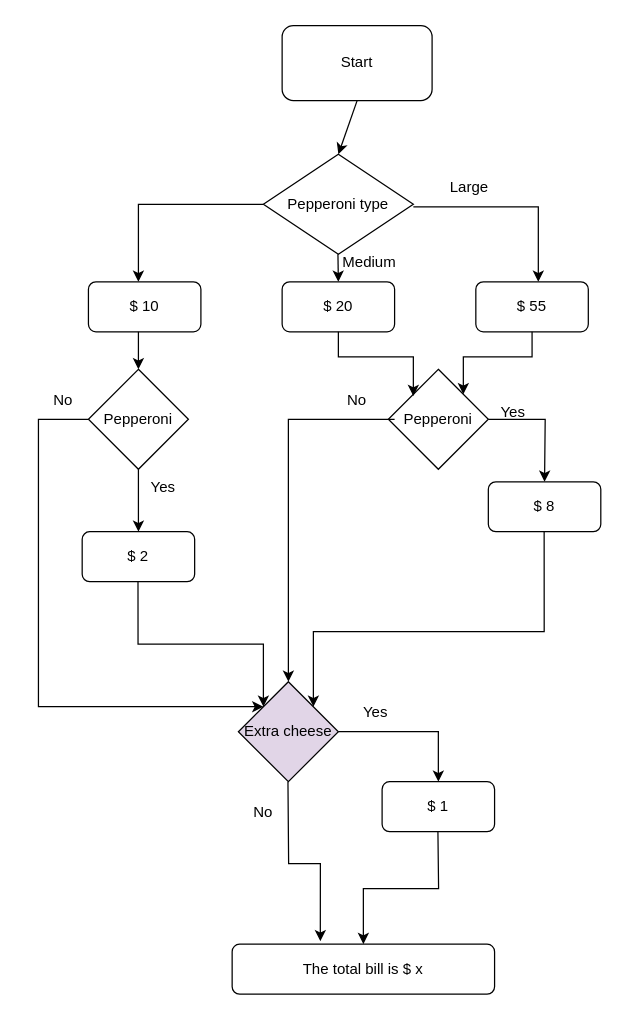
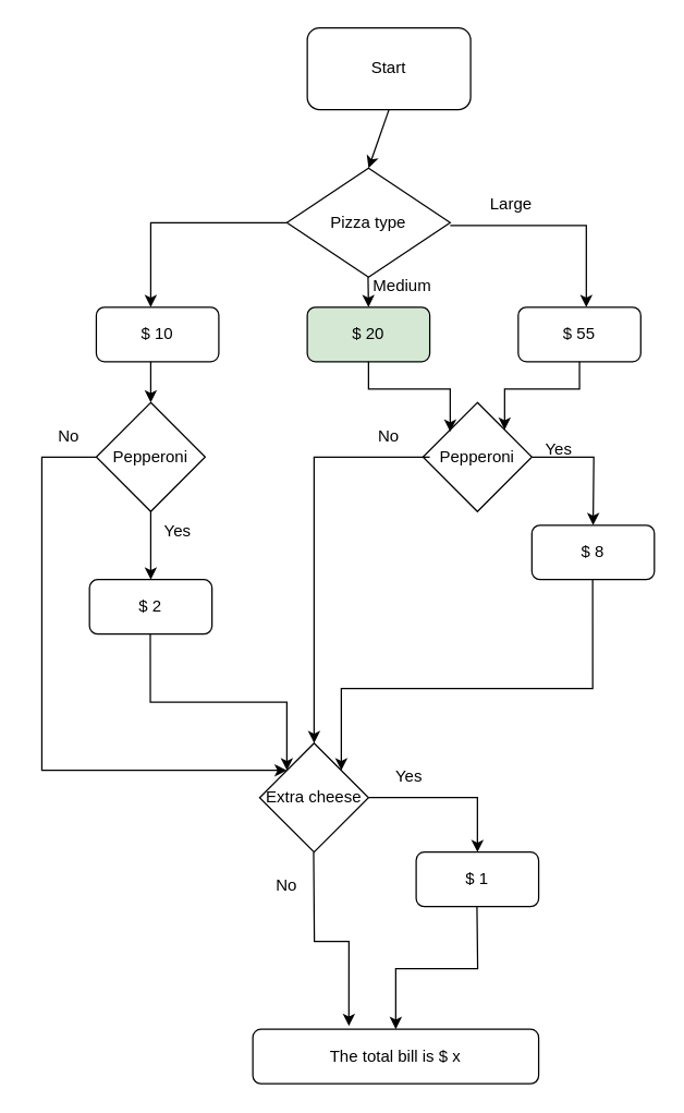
  <mxCell id="0" />
  <mxCell id="1" parent="0" />
  <mxCell id="2" value="Start" style="rounded=1;whiteSpace=wrap;html=1;" parent="1" vertex="1"><mxGeometry x="225" y="20" width="120" height="60" as="geometry" /></mxCell>
- <mxCell id="3" value="Pepperoni type" style="rhombus;whiteSpace=wrap;html=1;" parent="1" vertex="1"><mxGeometry x="210" y="123" width="120" height="80" as="geometry" /></mxCell>
+ <mxCell id="3" value="Pizza type" style="rhombus;whiteSpace=wrap;html=1;" parent="1" vertex="1"><mxGeometry x="210" y="123" width="120" height="80" as="geometry" /></mxCell>
  <mxCell id="4" value="" style="endArrow=classic;html=1;rounded=0;exitX=0.5;exitY=1;exitDx=0;exitDy=0;entryX=0.5;entryY=0;entryDx=0;entryDy=0;" parent="1" source="2" target="3" edge="1"><mxGeometry width="50" height="50" relative="1" as="geometry"><mxPoint x="260" y="135" as="sourcePoint" /><mxPoint x="310" y="85" as="targetPoint" /></mxGeometry></mxCell>
  <mxCell id="5" value="" style="endArrow=classic;html=1;rounded=0;exitX=0;exitY=0.5;exitDx=0;exitDy=0;" parent="1" source="3" edge="1"><mxGeometry width="50" height="50" relative="1" as="geometry"><mxPoint x="360" y="225" as="sourcePoint" /><mxPoint x="110" y="225" as="targetPoint" /><Array as="points"><mxPoint x="110" y="163" /></Array></mxGeometry></mxCell>
  <mxCell id="6" value="" style="endArrow=classic;html=1;rounded=0;exitX=0;exitY=1;exitDx=0;exitDy=0;startArrow=none;" parent="1" source="13" edge="1"><mxGeometry width="50" height="50" relative="1" as="geometry"><mxPoint x="330" y="165" as="sourcePoint" /><mxPoint x="430" y="225" as="targetPoint" /><Array as="points"><mxPoint x="430" y="165" /></Array></mxGeometry></mxCell>
  <mxCell id="7" value="Medium" style="text;html=1;strokeColor=none;fillColor=none;align=center;verticalAlign=middle;whiteSpace=wrap;rounded=0;" parent="1" vertex="1"><mxGeometry x="250" y="195" width="90" height="30" as="geometry" /></mxCell>
  <mxCell id="8" value="" style="endArrow=classic;html=1;rounded=0;exitX=0.5;exitY=1;exitDx=0;exitDy=0;" parent="1" edge="1"><mxGeometry width="50" height="50" relative="1" as="geometry"><mxPoint x="269.66" y="203" as="sourcePoint" /><mxPoint x="270" y="225" as="targetPoint" /><Array as="points" /></mxGeometry></mxCell>
  <mxCell id="9" value="$ 10" style="rounded=1;whiteSpace=wrap;html=1;" parent="1" vertex="1"><mxGeometry x="70" y="225" width="90" height="40" as="geometry" /></mxCell>
- <mxCell id="10" value="$ 20" style="rounded=1;whiteSpace=wrap;html=1;" parent="1" vertex="1"><mxGeometry x="225" y="225" width="90" height="40" as="geometry" /></mxCell>
+ <mxCell id="10" value="$ 20" style="rounded=1;whiteSpace=wrap;html=1;fillColor=#d5e8d4;" parent="1" vertex="1"><mxGeometry x="225" y="225" width="90" height="40" as="geometry" /></mxCell>
  <mxCell id="11" value="$ 55" style="rounded=1;whiteSpace=wrap;html=1;" parent="1" vertex="1"><mxGeometry x="380" y="225" width="90" height="40" as="geometry" /></mxCell>
  <mxCell id="12" value="" style="endArrow=none;html=1;rounded=0;exitX=0;exitY=0.5;exitDx=0;exitDy=0;" parent="1" target="13" edge="1"><mxGeometry width="50" height="50" relative="1" as="geometry"><mxPoint x="330" y="165" as="sourcePoint" /><mxPoint x="430" y="225" as="targetPoint" /><Array as="points" /></mxGeometry></mxCell>
  <mxCell id="13" value="Large" style="text;html=1;strokeColor=none;fillColor=none;align=center;verticalAlign=middle;whiteSpace=wrap;rounded=0;" parent="1" vertex="1"><mxGeometry x="330" y="135" width="90" height="30" as="geometry" /></mxCell>
  <mxCell id="14" value="" style="endArrow=classic;html=1;rounded=0;" parent="1" edge="1"><mxGeometry width="50" height="50" relative="1" as="geometry"><mxPoint x="110" y="265" as="sourcePoint" /><mxPoint x="110" y="295" as="targetPoint" /></mxGeometry></mxCell>
  <mxCell id="15" value="" style="edgeStyle=orthogonalEdgeStyle;rounded=0;orthogonalLoop=1;jettySize=auto;html=1;" parent="1" source="16" edge="1"><mxGeometry relative="1" as="geometry"><mxPoint x="110" y="425" as="targetPoint" /></mxGeometry></mxCell>
  <mxCell id="16" value="Pepperoni" style="rhombus;whiteSpace=wrap;html=1;" parent="1" vertex="1"><mxGeometry x="70" y="295" width="80" height="80" as="geometry" /></mxCell>
  <mxCell id="17" value="Yes" style="text;html=1;strokeColor=none;fillColor=none;align=center;verticalAlign=middle;whiteSpace=wrap;rounded=0;" parent="1" vertex="1"><mxGeometry x="100" y="375" width="60" height="30" as="geometry" /></mxCell>
  <mxCell id="18" value="" style="endArrow=classic;html=1;rounded=0;startArrow=none;entryX=0;entryY=0;entryDx=0;entryDy=0;" parent="1" source="20" target="32" edge="1"><mxGeometry width="50" height="50" relative="1" as="geometry"><mxPoint x="70" y="335" as="sourcePoint" /><mxPoint x="20" y="425" as="targetPoint" /><Array as="points"><mxPoint x="70" y="335" /><mxPoint x="30" y="335" /><mxPoint x="30" y="505" /><mxPoint x="30" y="565" /><mxPoint x="80" y="565" /></Array></mxGeometry></mxCell>
  <mxCell id="19" value="" style="endArrow=none;html=1;rounded=0;" parent="1" target="20" edge="1"><mxGeometry width="50" height="50" relative="1" as="geometry"><mxPoint x="70" y="335" as="sourcePoint" /><mxPoint x="20" y="425" as="targetPoint" /><Array as="points" /></mxGeometry></mxCell>
  <mxCell id="20" value="No" style="text;html=1;strokeColor=none;fillColor=none;align=center;verticalAlign=middle;whiteSpace=wrap;rounded=0;" parent="1" vertex="1"><mxGeometry x="20" y="305" width="60" height="30" as="geometry" /></mxCell>
  <mxCell id="21" value="$ 2" style="rounded=1;whiteSpace=wrap;html=1;" parent="1" vertex="1"><mxGeometry x="65" y="425" width="90" height="40" as="geometry" /></mxCell>
  <mxCell id="22" value="Pepperoni" style="rhombus;whiteSpace=wrap;html=1;" parent="1" vertex="1"><mxGeometry x="310" y="295" width="80" height="80" as="geometry" /></mxCell>
  <mxCell id="23" value="" style="endArrow=classic;html=1;rounded=0;exitX=0.5;exitY=1;exitDx=0;exitDy=0;entryX=1;entryY=0;entryDx=0;entryDy=0;" parent="1" source="11" target="22" edge="1"><mxGeometry width="50" height="50" relative="1" as="geometry"><mxPoint x="360" y="335" as="sourcePoint" /><mxPoint x="410" y="285" as="targetPoint" /><Array as="points"><mxPoint x="425" y="285" /><mxPoint x="370" y="285" /></Array></mxGeometry></mxCell>
  <mxCell id="24" value="" style="endArrow=classic;html=1;rounded=0;exitX=0.5;exitY=1;exitDx=0;exitDy=0;" parent="1" source="10" edge="1"><mxGeometry width="50" height="50" relative="1" as="geometry"><mxPoint x="393.57" y="275" as="sourcePoint" /><mxPoint x="329.999" y="316.429" as="targetPoint" /><Array as="points"><mxPoint x="270" y="285" /><mxPoint x="330" y="285" /></Array></mxGeometry></mxCell>
  <mxCell id="25" value="" style="edgeStyle=orthogonalEdgeStyle;rounded=0;orthogonalLoop=1;jettySize=auto;html=1;" parent="1" source="22" edge="1"><mxGeometry relative="1" as="geometry"><mxPoint x="435" y="335" as="sourcePoint" /><mxPoint x="435" y="385" as="targetPoint" /></mxGeometry></mxCell>
  <mxCell id="26" value="Yes" style="text;html=1;strokeColor=none;fillColor=none;align=center;verticalAlign=middle;whiteSpace=wrap;rounded=0;" parent="1" vertex="1"><mxGeometry x="380" y="315" width="60" height="30" as="geometry" /></mxCell>
  <mxCell id="27" value="$ 8" style="rounded=1;whiteSpace=wrap;html=1;" parent="1" vertex="1"><mxGeometry x="390" y="385" width="90" height="40" as="geometry" /></mxCell>
  <mxCell id="28" value="" style="endArrow=classic;html=1;rounded=0;startArrow=none;entryX=0.5;entryY=0;entryDx=0;entryDy=0;exitX=1;exitY=1;exitDx=0;exitDy=0;" parent="1" source="29" target="32" edge="1"><mxGeometry width="50" height="50" relative="1" as="geometry"><mxPoint x="305" y="335" as="sourcePoint" /><mxPoint x="255" y="425" as="targetPoint" /><Array as="points"><mxPoint x="230" y="335" /></Array></mxGeometry></mxCell>
  <mxCell id="29" value="No" style="text;html=1;strokeColor=none;fillColor=none;align=center;verticalAlign=middle;whiteSpace=wrap;rounded=0;" parent="1" vertex="1"><mxGeometry x="255" y="305" width="60" height="30" as="geometry" /></mxCell>
  <mxCell id="30" value="" style="edgeStyle=orthogonalEdgeStyle;rounded=0;orthogonalLoop=1;jettySize=auto;html=1;entryX=0;entryY=0;entryDx=0;entryDy=0;" parent="1" target="32" edge="1"><mxGeometry relative="1" as="geometry"><mxPoint x="109.66" y="465" as="sourcePoint" /><mxPoint x="109.66" y="515" as="targetPoint" /><Array as="points"><mxPoint x="110" y="515" /><mxPoint x="210" y="515" /></Array></mxGeometry></mxCell>
  <mxCell id="31" value="" style="edgeStyle=orthogonalEdgeStyle;rounded=0;orthogonalLoop=1;jettySize=auto;html=1;" parent="1" source="32" edge="1"><mxGeometry relative="1" as="geometry"><mxPoint x="350" y="625" as="targetPoint" /><Array as="points"><mxPoint x="350" y="585" /></Array></mxGeometry></mxCell>
- <mxCell id="32" value="Extra cheese" style="rhombus;whiteSpace=wrap;html=1;fillColor=#e1d5e7;" parent="1" vertex="1"><mxGeometry x="190" y="545" width="80" height="80" as="geometry" /></mxCell>
+ <mxCell id="32" value="Extra cheese" style="rhombus;whiteSpace=wrap;html=1;" parent="1" vertex="1"><mxGeometry x="190" y="545" width="80" height="80" as="geometry" /></mxCell>
  <mxCell id="33" value="" style="edgeStyle=orthogonalEdgeStyle;rounded=0;orthogonalLoop=1;jettySize=auto;html=1;entryX=1;entryY=0;entryDx=0;entryDy=0;" parent="1" target="32" edge="1"><mxGeometry relative="1" as="geometry"><mxPoint x="434.66" y="425" as="sourcePoint" /><mxPoint x="434.66" y="475" as="targetPoint" /><Array as="points"><mxPoint x="435" y="505" /><mxPoint x="250" y="505" /></Array></mxGeometry></mxCell>
  <mxCell id="34" value="Yes" style="text;html=1;strokeColor=none;fillColor=none;align=center;verticalAlign=middle;whiteSpace=wrap;rounded=0;" parent="1" vertex="1"><mxGeometry x="270" y="555" width="60" height="30" as="geometry" /></mxCell>
  <mxCell id="35" value="No" style="text;html=1;strokeColor=none;fillColor=none;align=center;verticalAlign=middle;whiteSpace=wrap;rounded=0;" parent="1" vertex="1"><mxGeometry x="180" y="635" width="60" height="30" as="geometry" /></mxCell>
  <mxCell id="36" value="" style="edgeStyle=orthogonalEdgeStyle;rounded=0;orthogonalLoop=1;jettySize=auto;html=1;entryX=0.336;entryY=-0.059;entryDx=0;entryDy=0;entryPerimeter=0;" parent="1" target="39" edge="1"><mxGeometry relative="1" as="geometry"><mxPoint x="229.66" y="625" as="sourcePoint" /><mxPoint x="229.66" y="675" as="targetPoint" /></mxGeometry></mxCell>
  <mxCell id="37" value="$ 1" style="rounded=1;whiteSpace=wrap;html=1;" parent="1" vertex="1"><mxGeometry x="305" y="625" width="90" height="40" as="geometry" /></mxCell>
  <mxCell id="38" value="" style="edgeStyle=orthogonalEdgeStyle;rounded=0;orthogonalLoop=1;jettySize=auto;html=1;entryX=0.5;entryY=0;entryDx=0;entryDy=0;" parent="1" target="39" edge="1"><mxGeometry relative="1" as="geometry"><mxPoint x="349.66" y="665" as="sourcePoint" /><mxPoint x="349.66" y="715" as="targetPoint" /></mxGeometry></mxCell>
  <mxCell id="39" value="The total bill is $ x" style="rounded=1;whiteSpace=wrap;html=1;" parent="1" vertex="1"><mxGeometry x="185" y="755" width="210" height="40" as="geometry" /></mxCell>
